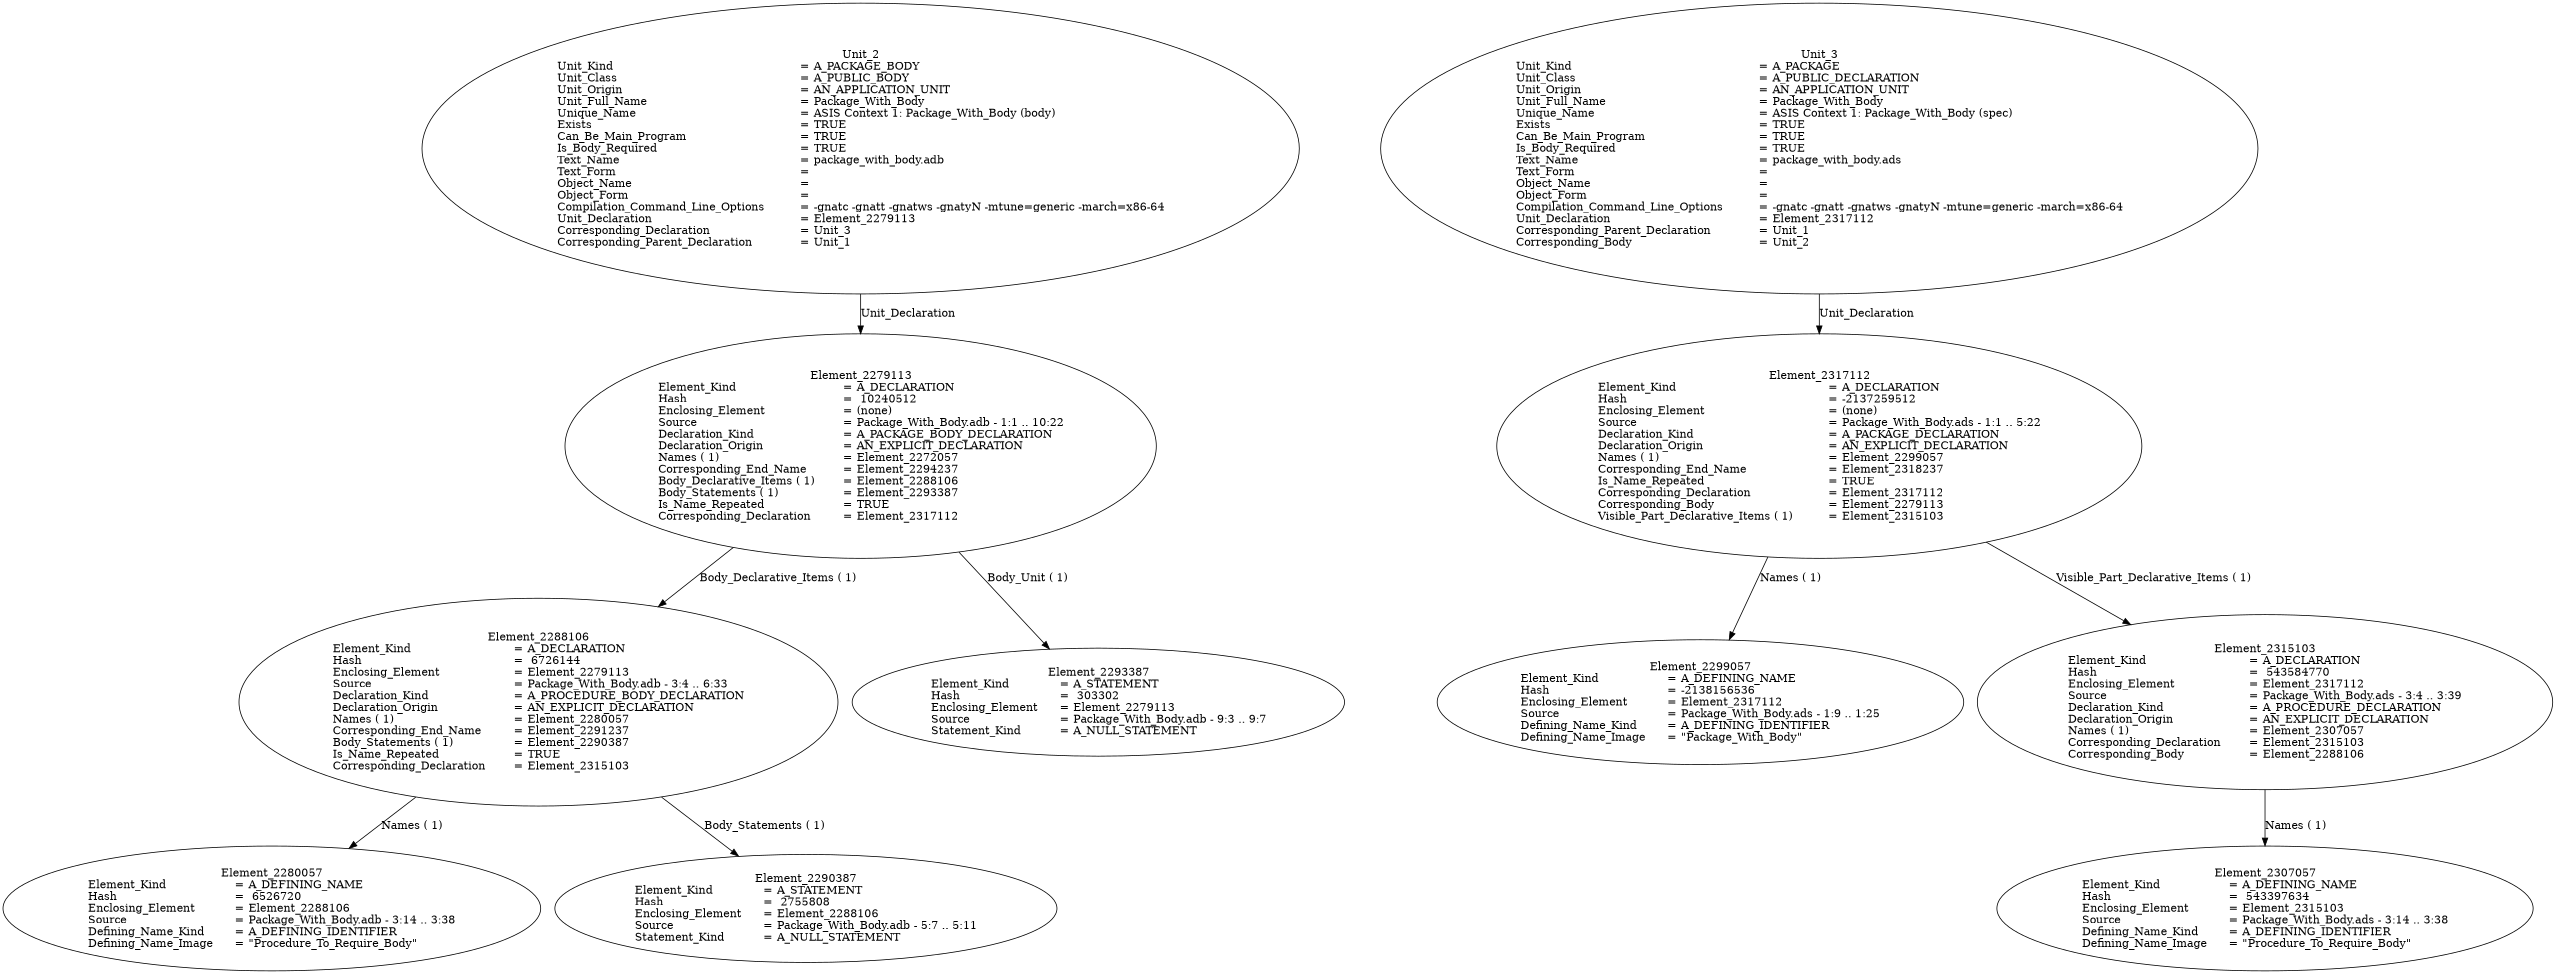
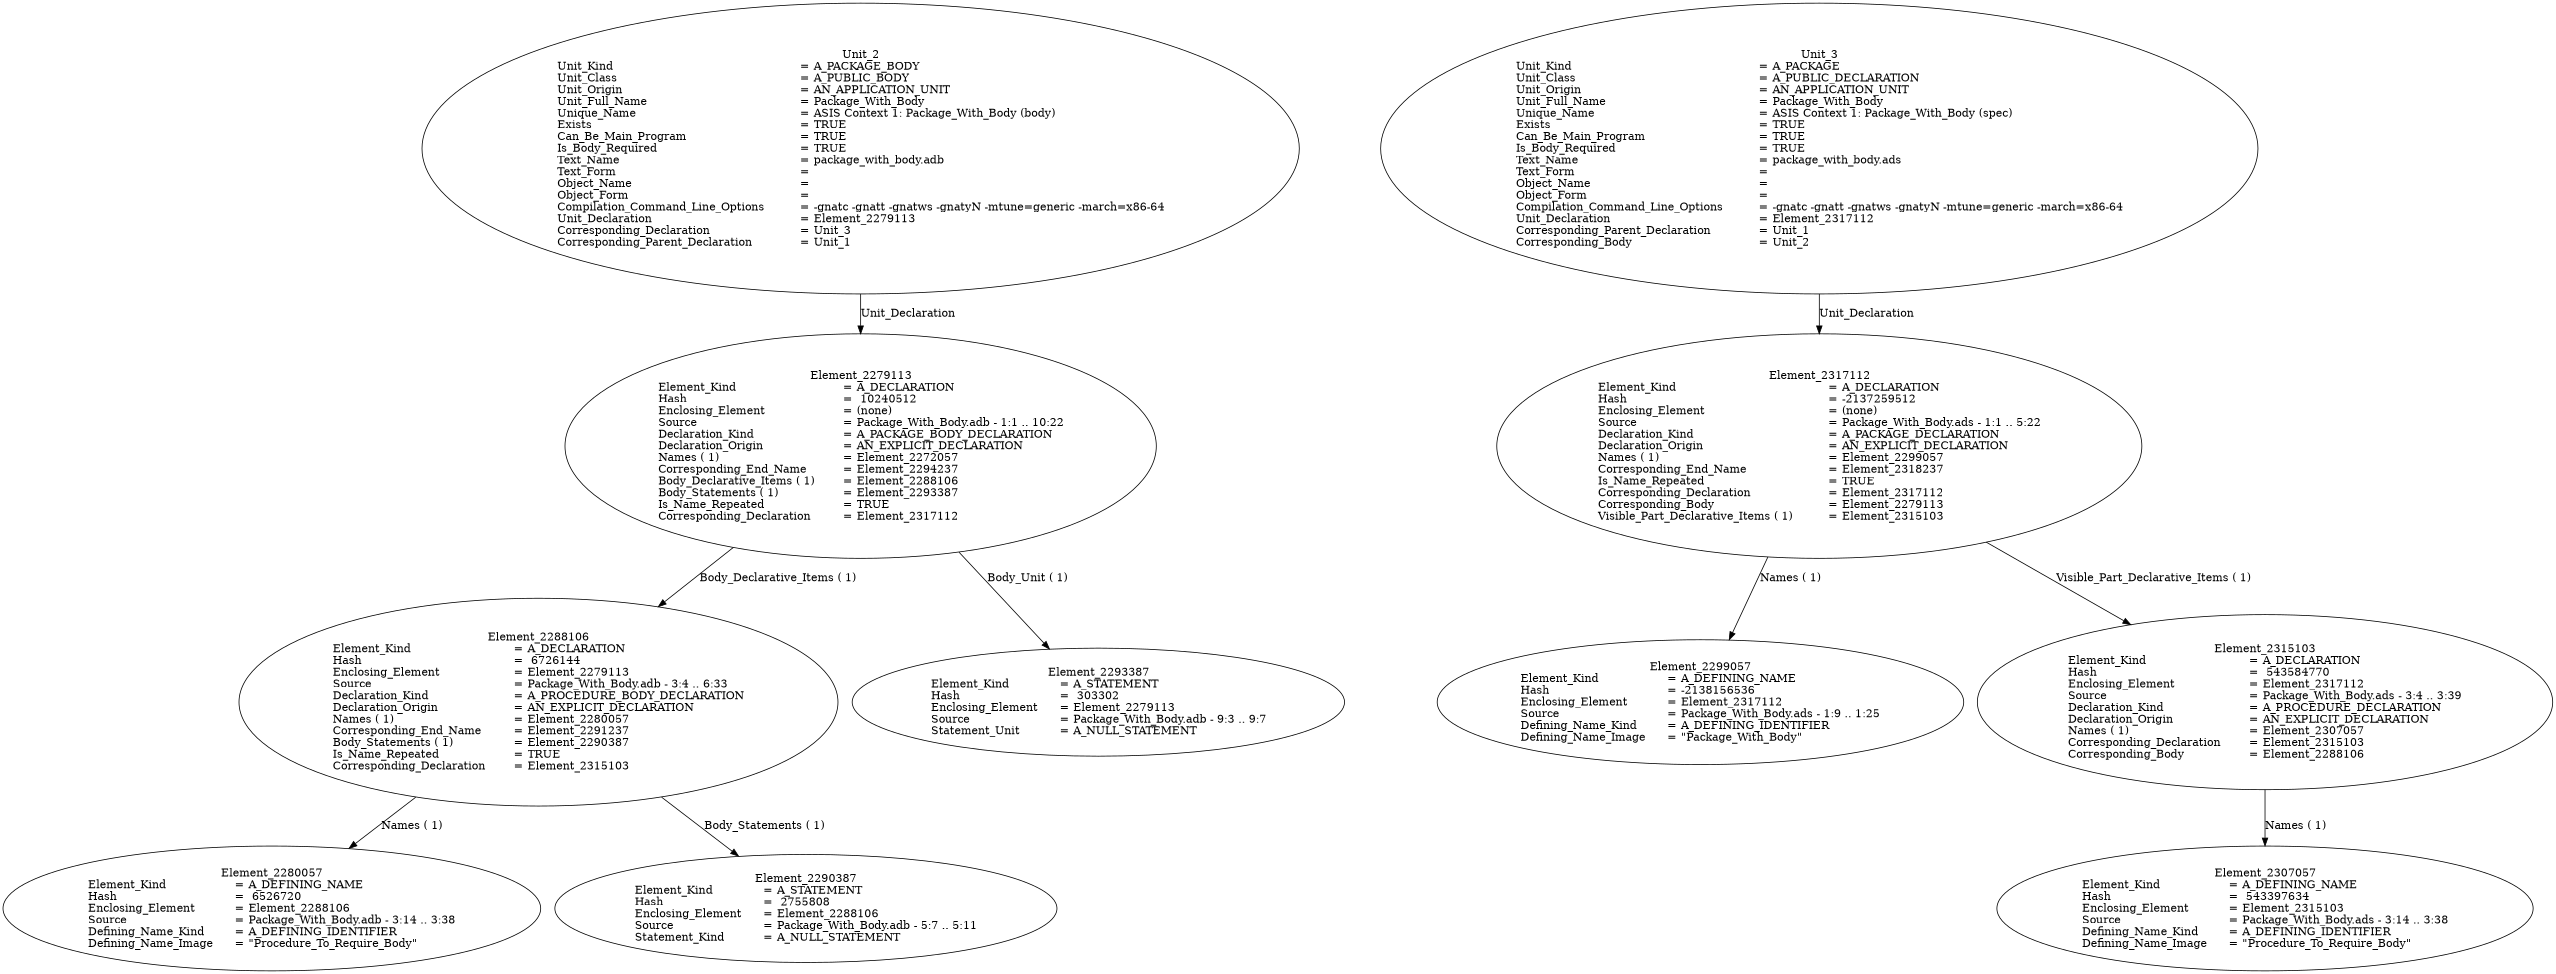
  digraph {
    n1 [label=<<TABLE BORDER="0" CELLBORDER="0" CELLSPACING="0" CELLPADDING="0">            <TR><TD COLSPAN="3">Unit_2</TD></TR>           <TR><TD ALIGN="LEFT">Unit_Kind   </TD><TD> = </TD><TD ALIGN="LEFT">A_PACKAGE_BODY</TD></TR>           <TR><TD ALIGN="LEFT">Unit_Class   </TD><TD> = </TD><TD ALIGN="LEFT">A_PUBLIC_BODY</TD></TR>           <TR><TD ALIGN="LEFT">Unit_Origin   </TD><TD> = </TD><TD ALIGN="LEFT">AN_APPLICATION_UNIT</TD></TR>           <TR><TD ALIGN="LEFT">Unit_Full_Name    </TD><TD> = </TD><TD ALIGN="LEFT">Package_With_Body</TD></TR>           <TR><TD ALIGN="LEFT">Unique_Name   </TD><TD> = </TD><TD ALIGN="LEFT">ASIS Context 1: Package_With_Body (body)</TD></TR>           <TR><TD ALIGN="LEFT">Exists  </TD><TD> = </TD><TD ALIGN="LEFT">TRUE</TD></TR>           <TR><TD ALIGN="LEFT">Can_Be_Main_Program     </TD><TD> = </TD><TD ALIGN="LEFT">TRUE</TD></TR>           <TR><TD ALIGN="LEFT">Is_Body_Required     </TD><TD> = </TD><TD ALIGN="LEFT">TRUE</TD></TR>           <TR><TD ALIGN="LEFT">Text_Name   </TD><TD> = </TD><TD ALIGN="LEFT">package_with_body.adb</TD></TR>           <TR><TD ALIGN="LEFT">Text_Form   </TD><TD> = </TD><TD ALIGN="LEFT"></TD></TR>           <TR><TD ALIGN="LEFT">Object_Name   </TD><TD> = </TD><TD ALIGN="LEFT"></TD></TR>           <TR><TD ALIGN="LEFT">Object_Form   </TD><TD> = </TD><TD ALIGN="LEFT"></TD></TR>           <TR><TD ALIGN="LEFT">Compilation_Command_Line_Options         </TD><TD> = </TD><TD ALIGN="LEFT">-gnatc -gnatt -gnatws -gnatyN -mtune=generic -march=x86-64</TD></TR>           <TR><TD ALIGN="LEFT">Unit_Declaration     </TD><TD> = </TD><TD ALIGN="LEFT">Element_2279113</TD></TR>           <TR><TD ALIGN="LEFT">Corresponding_Declaration       </TD><TD> = </TD><TD ALIGN="LEFT">Unit_3</TD></TR>           <TR><TD ALIGN="LEFT">Corresponding_Parent_Declaration         </TD><TD> = </TD><TD ALIGN="LEFT">Unit_1</TD></TR>           </TABLE>>]
    n2 [label=<<TABLE BORDER="0" CELLBORDER="0" CELLSPACING="0" CELLPADDING="0">            <TR><TD COLSPAN="3">Element_2279113</TD></TR>           <TR><TD ALIGN="LEFT">Element_Kind    </TD><TD> = </TD><TD ALIGN="LEFT">A_DECLARATION</TD></TR>           <TR><TD ALIGN="LEFT">Hash  </TD><TD> = </TD><TD ALIGN="LEFT"> 10240512</TD></TR>           <TR><TD ALIGN="LEFT">Enclosing_Element     </TD><TD> = </TD><TD ALIGN="LEFT">(none)</TD></TR>           <TR><TD ALIGN="LEFT">Source  </TD><TD> = </TD><TD ALIGN="LEFT">Package_With_Body.adb - 1:1 .. 10:22</TD></TR>           <TR><TD ALIGN="LEFT">Declaration_Kind     </TD><TD> = </TD><TD ALIGN="LEFT">A_PACKAGE_BODY_DECLARATION</TD></TR>           <TR><TD ALIGN="LEFT">Declaration_Origin     </TD><TD> = </TD><TD ALIGN="LEFT">AN_EXPLICIT_DECLARATION</TD></TR>           <TR><TD ALIGN="LEFT">Names ( 1)   </TD><TD> = </TD><TD ALIGN="LEFT">Element_2272057</TD></TR>           <TR><TD ALIGN="LEFT">Corresponding_End_Name      </TD><TD> = </TD><TD ALIGN="LEFT">Element_2294237</TD></TR>           <TR><TD ALIGN="LEFT">Body_Declarative_Items ( 1)       </TD><TD> = </TD><TD ALIGN="LEFT">Element_2288106</TD></TR>           <TR><TD ALIGN="LEFT">Body_Statements ( 1)      </TD><TD> = </TD><TD ALIGN="LEFT">Element_2293387</TD></TR>           <TR><TD ALIGN="LEFT">Is_Name_Repeated     </TD><TD> = </TD><TD ALIGN="LEFT">TRUE</TD></TR>           <TR><TD ALIGN="LEFT">Corresponding_Declaration       </TD><TD> = </TD><TD ALIGN="LEFT">Element_2317112</TD></TR>           </TABLE>>]
    n3 [label=<<TABLE BORDER="0" CELLBORDER="0" CELLSPACING="0" CELLPADDING="0">            <TR><TD COLSPAN="3">Element_2288106</TD></TR>           <TR><TD ALIGN="LEFT">Element_Kind    </TD><TD> = </TD><TD ALIGN="LEFT">A_DECLARATION</TD></TR>           <TR><TD ALIGN="LEFT">Hash  </TD><TD> = </TD><TD ALIGN="LEFT"> 6726144</TD></TR>           <TR><TD ALIGN="LEFT">Enclosing_Element     </TD><TD> = </TD><TD ALIGN="LEFT">Element_2279113</TD></TR>           <TR><TD ALIGN="LEFT">Source  </TD><TD> = </TD><TD ALIGN="LEFT">Package_With_Body.adb - 3:4 .. 6:33</TD></TR>           <TR><TD ALIGN="LEFT">Declaration_Kind     </TD><TD> = </TD><TD ALIGN="LEFT">A_PROCEDURE_BODY_DECLARATION</TD></TR>           <TR><TD ALIGN="LEFT">Declaration_Origin     </TD><TD> = </TD><TD ALIGN="LEFT">AN_EXPLICIT_DECLARATION</TD></TR>           <TR><TD ALIGN="LEFT">Names ( 1)   </TD><TD> = </TD><TD ALIGN="LEFT">Element_2280057</TD></TR>           <TR><TD ALIGN="LEFT">Corresponding_End_Name      </TD><TD> = </TD><TD ALIGN="LEFT">Element_2291237</TD></TR>           <TR><TD ALIGN="LEFT">Body_Statements ( 1)      </TD><TD> = </TD><TD ALIGN="LEFT">Element_2290387</TD></TR>           <TR><TD ALIGN="LEFT">Is_Name_Repeated     </TD><TD> = </TD><TD ALIGN="LEFT">TRUE</TD></TR>           <TR><TD ALIGN="LEFT">Corresponding_Declaration       </TD><TD> = </TD><TD ALIGN="LEFT">Element_2315103</TD></TR>           </TABLE>>]
-   n4 [label=<<TABLE BORDER="0" CELLBORDER="0" CELLSPACING="0" CELLPADDING="0">            <TR><TD COLSPAN="3">Element_2293387</TD></TR>           <TR><TD ALIGN="LEFT">Element_Kind    </TD><TD> = </TD><TD ALIGN="LEFT">A_STATEMENT</TD></TR>           <TR><TD ALIGN="LEFT">Hash  </TD><TD> = </TD><TD ALIGN="LEFT"> 303302</TD></TR>           <TR><TD ALIGN="LEFT">Enclosing_Element     </TD><TD> = </TD><TD ALIGN="LEFT">Element_2279113</TD></TR>           <TR><TD ALIGN="LEFT">Source  </TD><TD> = </TD><TD ALIGN="LEFT">Package_With_Body.adb - 9:3 .. 9:7</TD></TR>           <TR><TD ALIGN="LEFT">Statement_Kind    </TD><TD> = </TD><TD ALIGN="LEFT">A_NULL_STATEMENT</TD></TR>           </TABLE>>]
+   n4 [label=<<TABLE BORDER="0" CELLBORDER="0" CELLSPACING="0" CELLPADDING="0">            <TR><TD COLSPAN="3">Element_2293387</TD></TR>           <TR><TD ALIGN="LEFT">Element_Kind    </TD><TD> = </TD><TD ALIGN="LEFT">A_STATEMENT</TD></TR>           <TR><TD ALIGN="LEFT">Hash  </TD><TD> = </TD><TD ALIGN="LEFT"> 303302</TD></TR>           <TR><TD ALIGN="LEFT">Enclosing_Element     </TD><TD> = </TD><TD ALIGN="LEFT">Element_2279113</TD></TR>           <TR><TD ALIGN="LEFT">Source  </TD><TD> = </TD><TD ALIGN="LEFT">Package_With_Body.adb - 9:3 .. 9:7</TD></TR>           <TR><TD ALIGN="LEFT">Statement_Unit    </TD><TD> = </TD><TD ALIGN="LEFT">A_NULL_STATEMENT</TD></TR>           </TABLE>>]
    n5 [label=<<TABLE BORDER="0" CELLBORDER="0" CELLSPACING="0" CELLPADDING="0">            <TR><TD COLSPAN="3">Element_2280057</TD></TR>           <TR><TD ALIGN="LEFT">Element_Kind    </TD><TD> = </TD><TD ALIGN="LEFT">A_DEFINING_NAME</TD></TR>           <TR><TD ALIGN="LEFT">Hash  </TD><TD> = </TD><TD ALIGN="LEFT"> 6526720</TD></TR>           <TR><TD ALIGN="LEFT">Enclosing_Element     </TD><TD> = </TD><TD ALIGN="LEFT">Element_2288106</TD></TR>           <TR><TD ALIGN="LEFT">Source  </TD><TD> = </TD><TD ALIGN="LEFT">Package_With_Body.adb - 3:14 .. 3:38</TD></TR>           <TR><TD ALIGN="LEFT">Defining_Name_Kind     </TD><TD> = </TD><TD ALIGN="LEFT">A_DEFINING_IDENTIFIER</TD></TR>           <TR><TD ALIGN="LEFT">Defining_Name_Image     </TD><TD> = </TD><TD ALIGN="LEFT">"Procedure_To_Require_Body"</TD></TR>           </TABLE>>]
    n6 [label=<<TABLE BORDER="0" CELLBORDER="0" CELLSPACING="0" CELLPADDING="0">            <TR><TD COLSPAN="3">Element_2290387</TD></TR>           <TR><TD ALIGN="LEFT">Element_Kind    </TD><TD> = </TD><TD ALIGN="LEFT">A_STATEMENT</TD></TR>           <TR><TD ALIGN="LEFT">Hash  </TD><TD> = </TD><TD ALIGN="LEFT"> 2755808</TD></TR>           <TR><TD ALIGN="LEFT">Enclosing_Element     </TD><TD> = </TD><TD ALIGN="LEFT">Element_2288106</TD></TR>           <TR><TD ALIGN="LEFT">Source  </TD><TD> = </TD><TD ALIGN="LEFT">Package_With_Body.adb - 5:7 .. 5:11</TD></TR>           <TR><TD ALIGN="LEFT">Statement_Kind    </TD><TD> = </TD><TD ALIGN="LEFT">A_NULL_STATEMENT</TD></TR>           </TABLE>>]
    n7 [label=<<TABLE BORDER="0" CELLBORDER="0" CELLSPACING="0" CELLPADDING="0">            <TR><TD COLSPAN="3">Unit_3</TD></TR>           <TR><TD ALIGN="LEFT">Unit_Kind   </TD><TD> = </TD><TD ALIGN="LEFT">A_PACKAGE</TD></TR>           <TR><TD ALIGN="LEFT">Unit_Class   </TD><TD> = </TD><TD ALIGN="LEFT">A_PUBLIC_DECLARATION</TD></TR>           <TR><TD ALIGN="LEFT">Unit_Origin   </TD><TD> = </TD><TD ALIGN="LEFT">AN_APPLICATION_UNIT</TD></TR>           <TR><TD ALIGN="LEFT">Unit_Full_Name    </TD><TD> = </TD><TD ALIGN="LEFT">Package_With_Body</TD></TR>           <TR><TD ALIGN="LEFT">Unique_Name   </TD><TD> = </TD><TD ALIGN="LEFT">ASIS Context 1: Package_With_Body (spec)</TD></TR>           <TR><TD ALIGN="LEFT">Exists  </TD><TD> = </TD><TD ALIGN="LEFT">TRUE</TD></TR>           <TR><TD ALIGN="LEFT">Can_Be_Main_Program     </TD><TD> = </TD><TD ALIGN="LEFT">TRUE</TD></TR>           <TR><TD ALIGN="LEFT">Is_Body_Required     </TD><TD> = </TD><TD ALIGN="LEFT">TRUE</TD></TR>           <TR><TD ALIGN="LEFT">Text_Name   </TD><TD> = </TD><TD ALIGN="LEFT">package_with_body.ads</TD></TR>           <TR><TD ALIGN="LEFT">Text_Form   </TD><TD> = </TD><TD ALIGN="LEFT"></TD></TR>           <TR><TD ALIGN="LEFT">Object_Name   </TD><TD> = </TD><TD ALIGN="LEFT"></TD></TR>           <TR><TD ALIGN="LEFT">Object_Form   </TD><TD> = </TD><TD ALIGN="LEFT"></TD></TR>           <TR><TD ALIGN="LEFT">Compilation_Command_Line_Options         </TD><TD> = </TD><TD ALIGN="LEFT">-gnatc -gnatt -gnatws -gnatyN -mtune=generic -march=x86-64</TD></TR>           <TR><TD ALIGN="LEFT">Unit_Declaration     </TD><TD> = </TD><TD ALIGN="LEFT">Element_2317112</TD></TR>           <TR><TD ALIGN="LEFT">Corresponding_Parent_Declaration         </TD><TD> = </TD><TD ALIGN="LEFT">Unit_1</TD></TR>           <TR><TD ALIGN="LEFT">Corresponding_Body     </TD><TD> = </TD><TD ALIGN="LEFT">Unit_2</TD></TR>           </TABLE>>]
    n8 [label=<<TABLE BORDER="0" CELLBORDER="0" CELLSPACING="0" CELLPADDING="0">            <TR><TD COLSPAN="3">Element_2317112</TD></TR>           <TR><TD ALIGN="LEFT">Element_Kind    </TD><TD> = </TD><TD ALIGN="LEFT">A_DECLARATION</TD></TR>           <TR><TD ALIGN="LEFT">Hash  </TD><TD> = </TD><TD ALIGN="LEFT">-2137259512</TD></TR>           <TR><TD ALIGN="LEFT">Enclosing_Element     </TD><TD> = </TD><TD ALIGN="LEFT">(none)</TD></TR>           <TR><TD ALIGN="LEFT">Source  </TD><TD> = </TD><TD ALIGN="LEFT">Package_With_Body.ads - 1:1 .. 5:22</TD></TR>           <TR><TD ALIGN="LEFT">Declaration_Kind     </TD><TD> = </TD><TD ALIGN="LEFT">A_PACKAGE_DECLARATION</TD></TR>           <TR><TD ALIGN="LEFT">Declaration_Origin     </TD><TD> = </TD><TD ALIGN="LEFT">AN_EXPLICIT_DECLARATION</TD></TR>           <TR><TD ALIGN="LEFT">Names ( 1)   </TD><TD> = </TD><TD ALIGN="LEFT">Element_2299057</TD></TR>           <TR><TD ALIGN="LEFT">Corresponding_End_Name      </TD><TD> = </TD><TD ALIGN="LEFT">Element_2318237</TD></TR>           <TR><TD ALIGN="LEFT">Is_Name_Repeated     </TD><TD> = </TD><TD ALIGN="LEFT">TRUE</TD></TR>           <TR><TD ALIGN="LEFT">Corresponding_Declaration       </TD><TD> = </TD><TD ALIGN="LEFT">Element_2317112</TD></TR>           <TR><TD ALIGN="LEFT">Corresponding_Body     </TD><TD> = </TD><TD ALIGN="LEFT">Element_2279113</TD></TR>           <TR><TD ALIGN="LEFT">Visible_Part_Declarative_Items ( 1)         </TD><TD> = </TD><TD ALIGN="LEFT">Element_2315103</TD></TR>           </TABLE>>]
    n9 [label=<<TABLE BORDER="0" CELLBORDER="0" CELLSPACING="0" CELLPADDING="0">            <TR><TD COLSPAN="3">Element_2299057</TD></TR>           <TR><TD ALIGN="LEFT">Element_Kind    </TD><TD> = </TD><TD ALIGN="LEFT">A_DEFINING_NAME</TD></TR>           <TR><TD ALIGN="LEFT">Hash  </TD><TD> = </TD><TD ALIGN="LEFT">-2138156536</TD></TR>           <TR><TD ALIGN="LEFT">Enclosing_Element     </TD><TD> = </TD><TD ALIGN="LEFT">Element_2317112</TD></TR>           <TR><TD ALIGN="LEFT">Source  </TD><TD> = </TD><TD ALIGN="LEFT">Package_With_Body.ads - 1:9 .. 1:25</TD></TR>           <TR><TD ALIGN="LEFT">Defining_Name_Kind     </TD><TD> = </TD><TD ALIGN="LEFT">A_DEFINING_IDENTIFIER</TD></TR>           <TR><TD ALIGN="LEFT">Defining_Name_Image     </TD><TD> = </TD><TD ALIGN="LEFT">"Package_With_Body"</TD></TR>           </TABLE>>]
    n10 [label=<<TABLE BORDER="0" CELLBORDER="0" CELLSPACING="0" CELLPADDING="0">            <TR><TD COLSPAN="3">Element_2315103</TD></TR>           <TR><TD ALIGN="LEFT">Element_Kind    </TD><TD> = </TD><TD ALIGN="LEFT">A_DECLARATION</TD></TR>           <TR><TD ALIGN="LEFT">Hash  </TD><TD> = </TD><TD ALIGN="LEFT"> 543584770</TD></TR>           <TR><TD ALIGN="LEFT">Enclosing_Element     </TD><TD> = </TD><TD ALIGN="LEFT">Element_2317112</TD></TR>           <TR><TD ALIGN="LEFT">Source  </TD><TD> = </TD><TD ALIGN="LEFT">Package_With_Body.ads - 3:4 .. 3:39</TD></TR>           <TR><TD ALIGN="LEFT">Declaration_Kind     </TD><TD> = </TD><TD ALIGN="LEFT">A_PROCEDURE_DECLARATION</TD></TR>           <TR><TD ALIGN="LEFT">Declaration_Origin     </TD><TD> = </TD><TD ALIGN="LEFT">AN_EXPLICIT_DECLARATION</TD></TR>           <TR><TD ALIGN="LEFT">Names ( 1)   </TD><TD> = </TD><TD ALIGN="LEFT">Element_2307057</TD></TR>           <TR><TD ALIGN="LEFT">Corresponding_Declaration       </TD><TD> = </TD><TD ALIGN="LEFT">Element_2315103</TD></TR>           <TR><TD ALIGN="LEFT">Corresponding_Body     </TD><TD> = </TD><TD ALIGN="LEFT">Element_2288106</TD></TR>           </TABLE>>]
    n11 [label=<<TABLE BORDER="0" CELLBORDER="0" CELLSPACING="0" CELLPADDING="0">            <TR><TD COLSPAN="3">Element_2307057</TD></TR>           <TR><TD ALIGN="LEFT">Element_Kind    </TD><TD> = </TD><TD ALIGN="LEFT">A_DEFINING_NAME</TD></TR>           <TR><TD ALIGN="LEFT">Hash  </TD><TD> = </TD><TD ALIGN="LEFT"> 543397634</TD></TR>           <TR><TD ALIGN="LEFT">Enclosing_Element     </TD><TD> = </TD><TD ALIGN="LEFT">Element_2315103</TD></TR>           <TR><TD ALIGN="LEFT">Source  </TD><TD> = </TD><TD ALIGN="LEFT">Package_With_Body.ads - 3:14 .. 3:38</TD></TR>           <TR><TD ALIGN="LEFT">Defining_Name_Kind     </TD><TD> = </TD><TD ALIGN="LEFT">A_DEFINING_IDENTIFIER</TD></TR>           <TR><TD ALIGN="LEFT">Defining_Name_Image     </TD><TD> = </TD><TD ALIGN="LEFT">"Procedure_To_Require_Body"</TD></TR>           </TABLE>>]
    n1 -> n2 [label=Unit_Declaration]
    n2 -> n3 [label="Body_Declarative_Items ( 1)"]
    n2 -> n4 [label="Body_Unit ( 1)"]
    n3 -> n5 [label="Names ( 1)"]
    n3 -> n6 [label="Body_Statements ( 1)"]
    n7 -> n8 [label=Unit_Declaration]
    n8 -> n9 [label="Names ( 1)"]
    n8 -> n10 [label="Visible_Part_Declarative_Items ( 1)"]
    n10 -> n11 [label="Names ( 1)"]
  }
